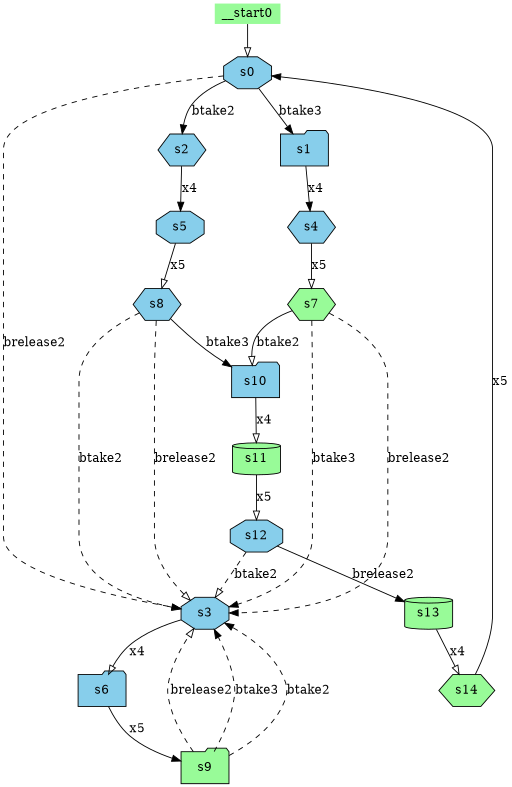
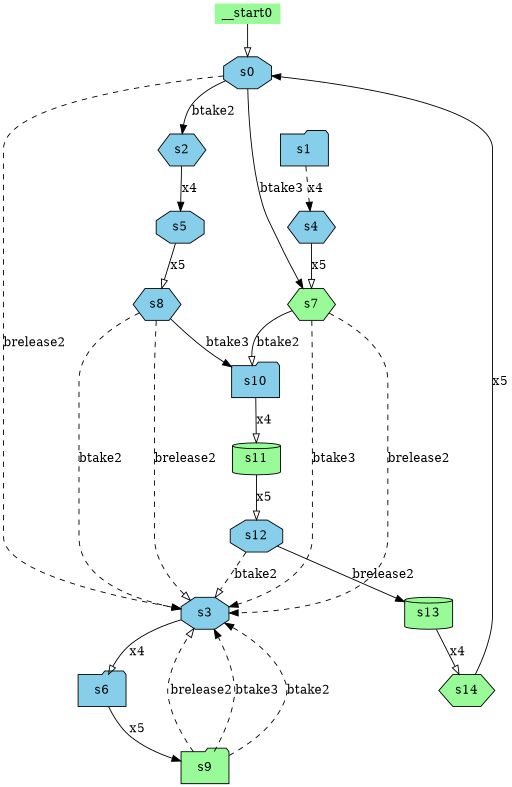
  digraph {
    node [fillcolor=skyblue shape=hexagon style=filled]
    edge [arrowhead=normal modality=MUST style="strict"]
    n1 [label=s0 shape=octagon]
    n2 [label=s3 shape=octagon]
    n3 [label=s2]
    n4 [label=s1 shape=folder]
    n5 [label=s6 shape=folder]
    n6 [label=s5 shape=octagon]
    n7 [label=s4]
    n8 [fillcolor=palegreen label=s9 shape=folder]
    n9 [label=s8]
    n10 [label=s10 shape=folder]
    n11 [fillcolor=palegreen label=s11 shape=cylinder]
    n12 [label=s12 shape=octagon]
    n13 [fillcolor=palegreen label=s7]
    n14 [fillcolor=palegreen label=s13 shape=cylinder]
    n15 [fillcolor=palegreen label=s14]
    __start0 [fillcolor=palegreen height=0 shape=none width=0]
    n1 -> n2 [label=brelease2 modality=MAY style=dashed]
    n1 -> n3 [label=btake2]
-   n1 -> n4 [label=btake3]
+   n1 -> n13 [label=btake3]
    n2 -> n5 [arrowhead=onormal label=x4]
    n3 -> n6 [label=x4]
-   n4 -> n7 [label=x4]
+   n4 -> n7 [label=x4 style=dashed]
    n5 -> n8 [label=x5]
    n6 -> n9 [arrowhead=onormal label=x5]
    n7 -> n13 [arrowhead=onormal label=x5]
    n8 -> n2 [arrowhead=onormal label=brelease2 modality=MAY style=dashed]
    n8 -> n2 [label=btake3 modality=MAY style=dashed]
    n8 -> n2 [label=btake2 modality=MAY style=dashed]
    n9 -> n2 [arrowhead=onormal label=btake2 modality=MAY style=dashed]
    n9 -> n2 [arrowhead=onormal label=brelease2 modality=MAY style=dashed]
    n9 -> n10 [label=btake3]
    n10 -> n11 [arrowhead=onormal label=x4]
    n11 -> n12 [arrowhead=onormal label=x5]
    n12 -> n2 [arrowhead=onormal label=btake2 modality=MAY style=dashed]
    n12 -> n14 [label=brelease2]
    n13 -> n2 [label=btake3 modality=MAY style=dashed]
    n13 -> n2 [label=brelease2 modality=MAY style=dashed]
    n13 -> n10 [arrowhead=onormal label=btake2]
    n14 -> n15 [arrowhead=onormal label=x4]
    n15 -> n1 [label=x5]
    __start0 -> n1 [arrowhead=onormal modality="" style=""]
  }
